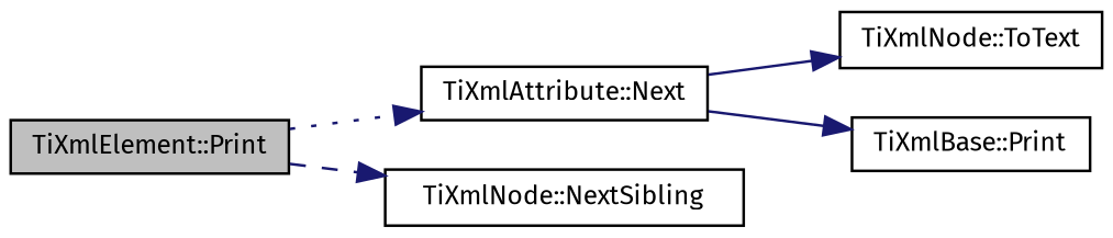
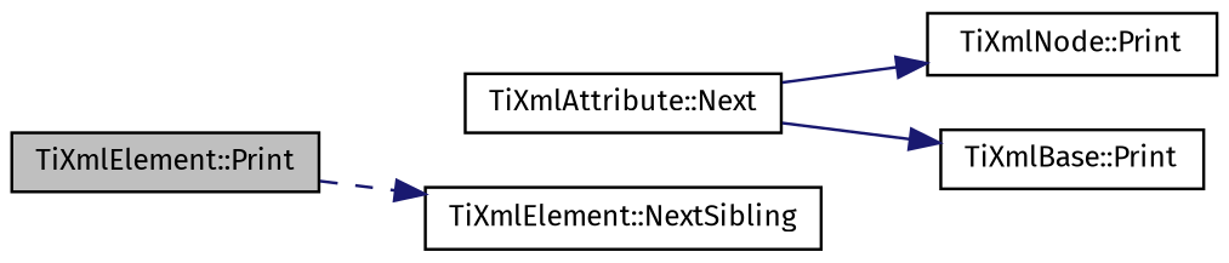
  digraph {
    fontname="Fira Sans"
    rankdir=LR
    node [color=black fillcolor=white fontname="Fira Sans" fontsize=10 shape=record style=filled]
    edge [color=midnightblue fontname="Fira Sans" fontsize=10 labelfontname=Helvetica labelfontsize=10 style=solid]
    n1 [fillcolor=grey75 fontcolor=black height=0.2 label="TiXmlElement::Print" width=0.4]
    n2 [height=0.2 label="TiXmlAttribute::Next" width=0.4]
-   n3 [height=0.2 label="TiXmlNode::NextSibling" width=0.4]
-   n4 [height=0.2 label="TiXmlNode::ToText" width=0.4]
+   n3 [height=0.2 label="TiXmlElement::NextSibling" width=0.4]
+   n4 [height=0.2 label="TiXmlNode::Print" width=0.4]
    n5 [height=0.2 label="TiXmlBase::Print" width=0.4]
-   n1 -> n2 [style=dotted]
    n1 -> n3 [style=dashed]
    n2 -> n4
    n2 -> n5
  }
